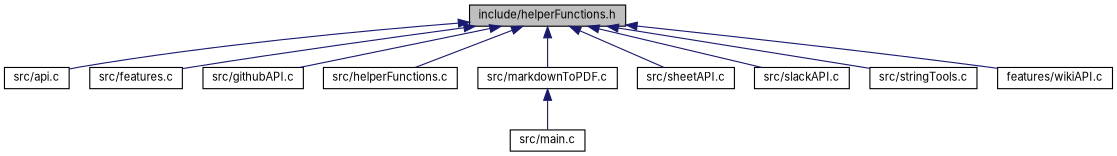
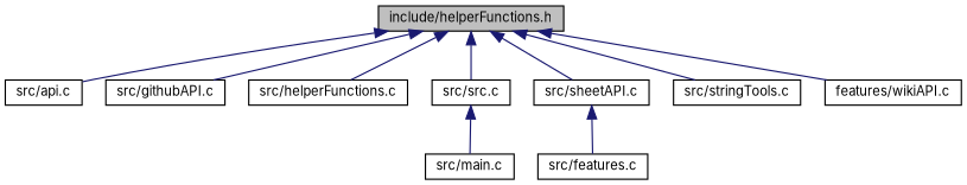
  digraph {
    fontname=Inter
    node [color=black fillcolor=white fontname=Inter fontsize=10 shape=record style=filled]
    edge [color=midnightblue dir=back fontname=Inter fontsize=10 labelfontname=Helvetica labelfontsize=10 style=solid]
    n1 [fillcolor=grey75 fontcolor=black height=0.2 label="include/helperFunctions.h" width=0.4]
    n2 [height=0.2 label="src/api.c" width=0.4]
    n3 [height=0.2 label="src/features.c" width=0.4]
    n4 [height=0.2 label="src/githubAPI.c" width=0.4]
    n5 [height=0.2 label="src/helperFunctions.c" width=0.4]
-   n6 [height=0.2 label="src/markdownToPDF.c" width=0.4]
+   n6 [height=0.2 label="src/src.c" width=0.4]
    n7 [height=0.2 label="src/sheetAPI.c" width=0.4]
-   n8 [height=0.2 label="src/slackAPI.c" width=0.4]
    n9 [height=0.2 label="src/stringTools.c" width=0.4]
    n10 [height=0.2 label="features/wikiAPI.c" width=0.4]
    n11 [height=0.2 label="src/main.c" width=0.4]
    n1 -> n2
-   n1 -> n3
+   n7 -> n3
    n1 -> n4
    n1 -> n5
    n1 -> n6
    n1 -> n7
-   n1 -> n8
    n1 -> n9
    n1 -> n10
    n6 -> n11
  }
